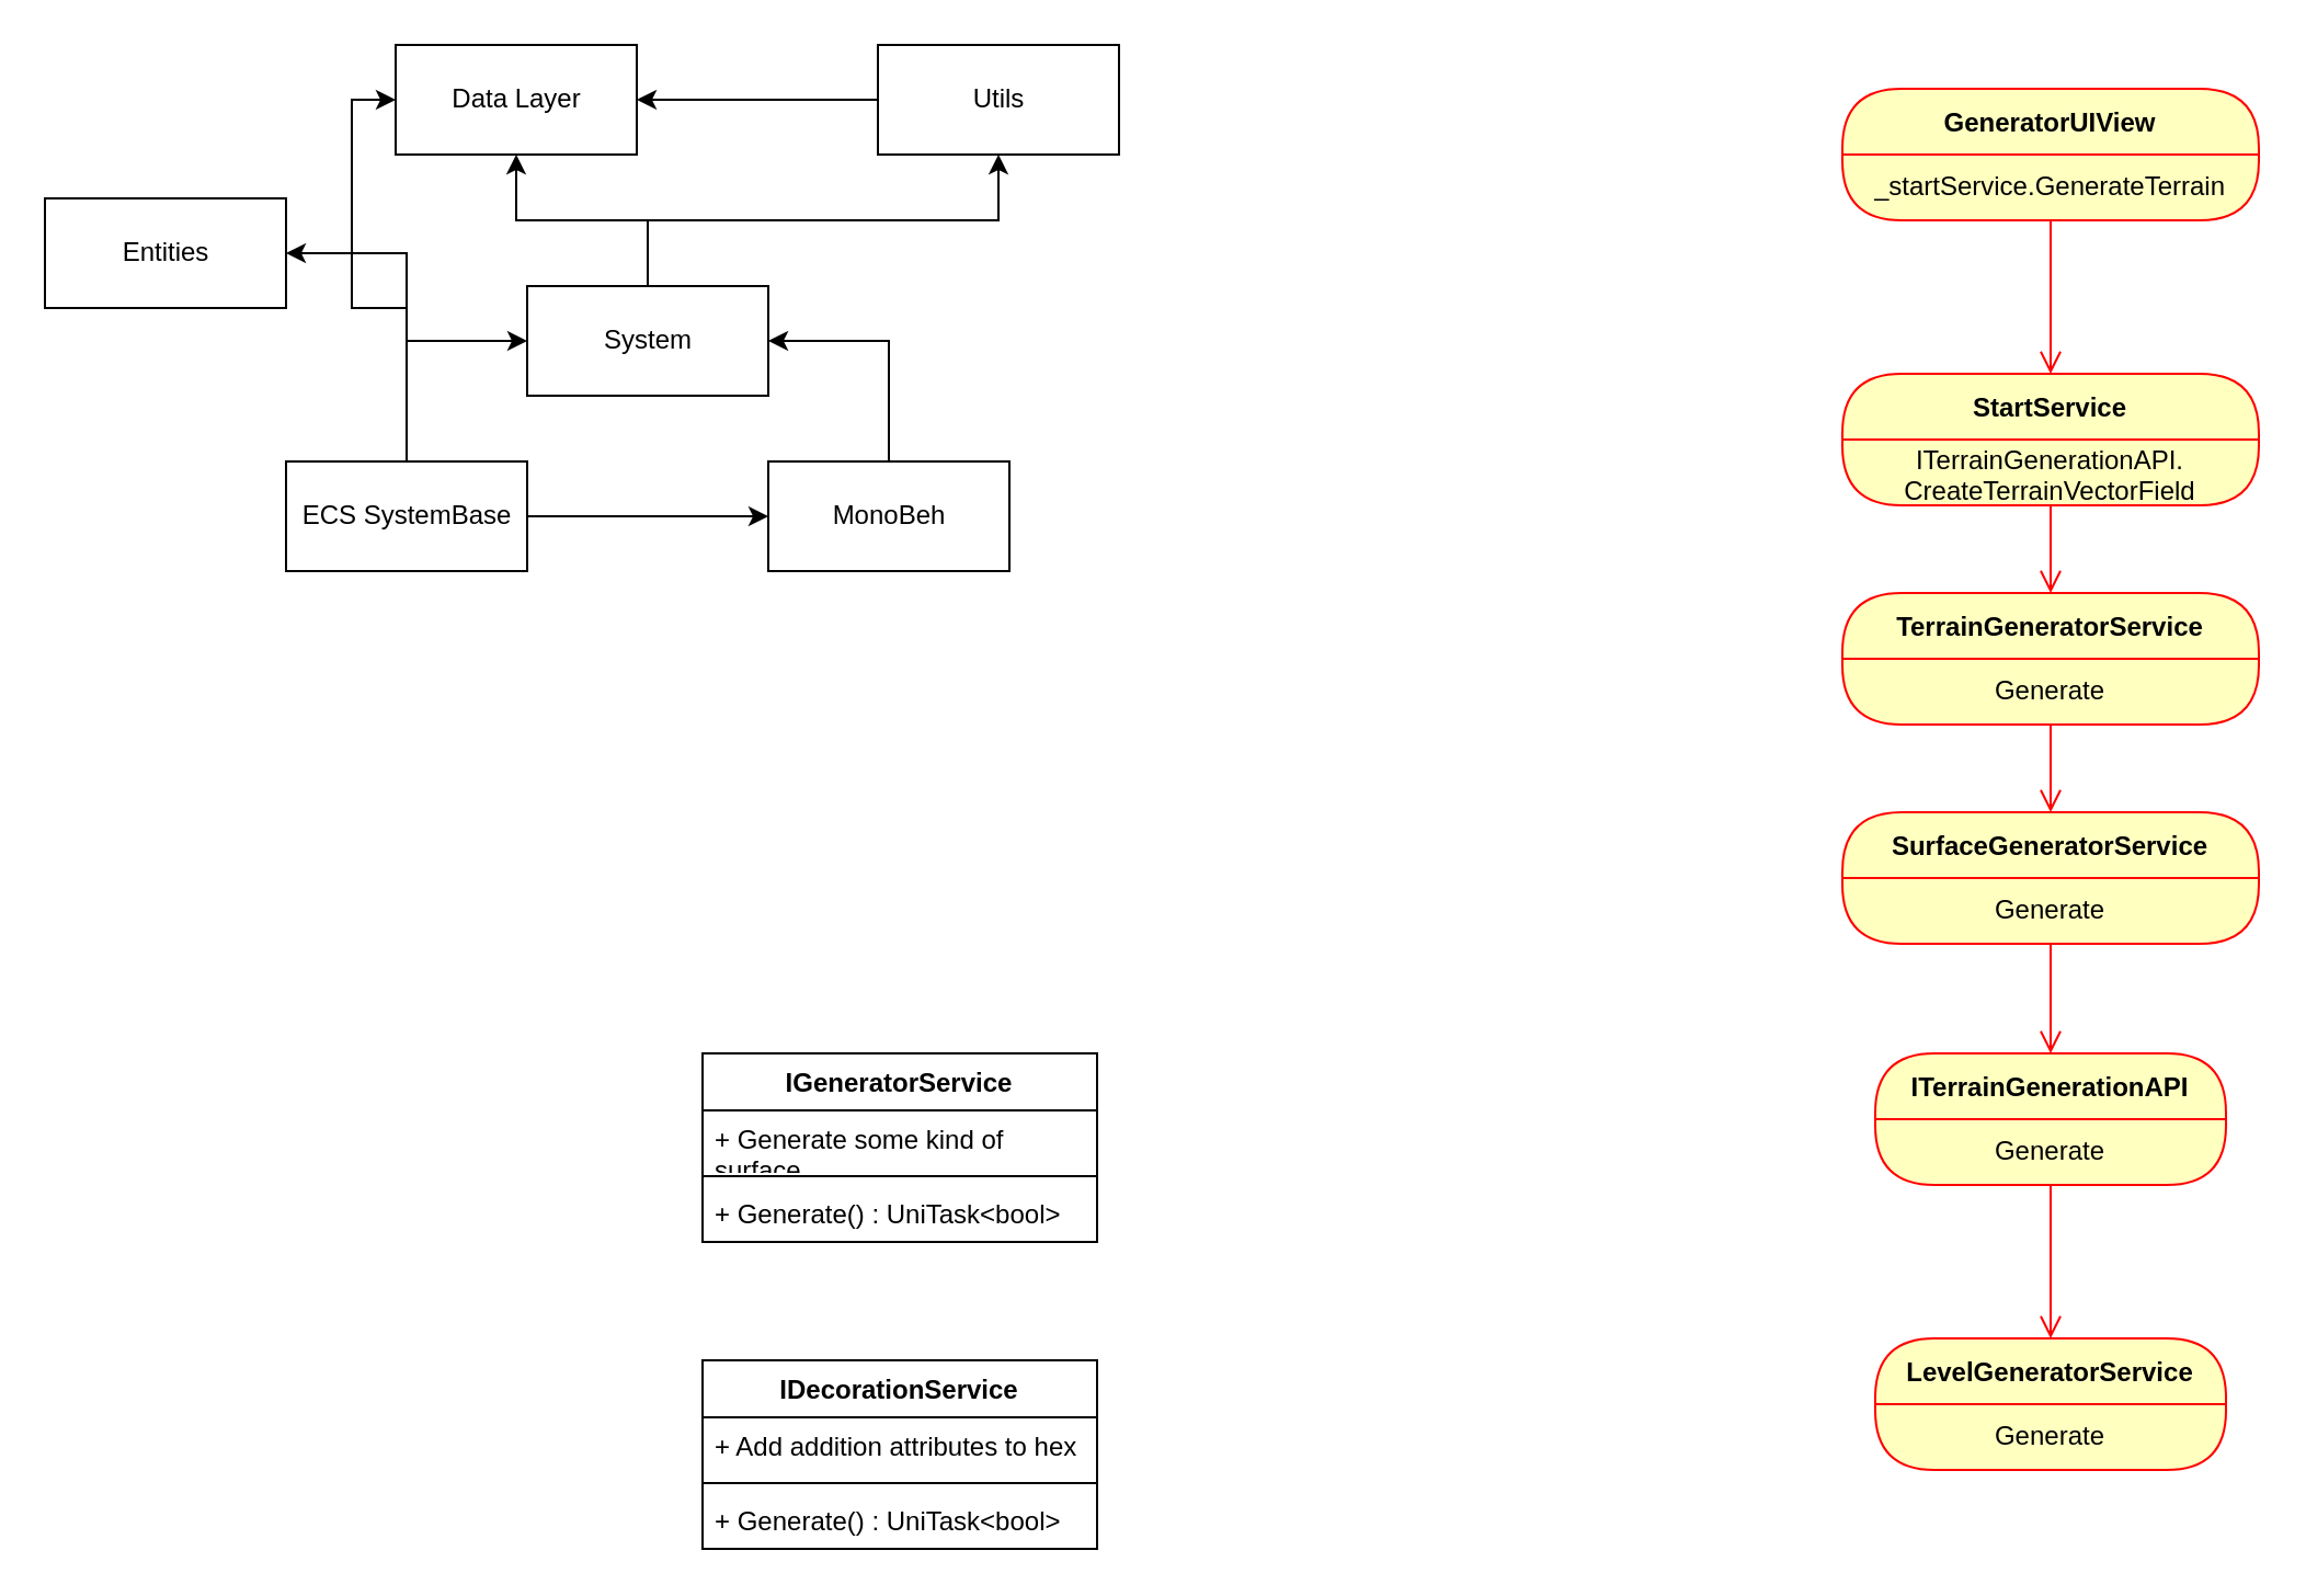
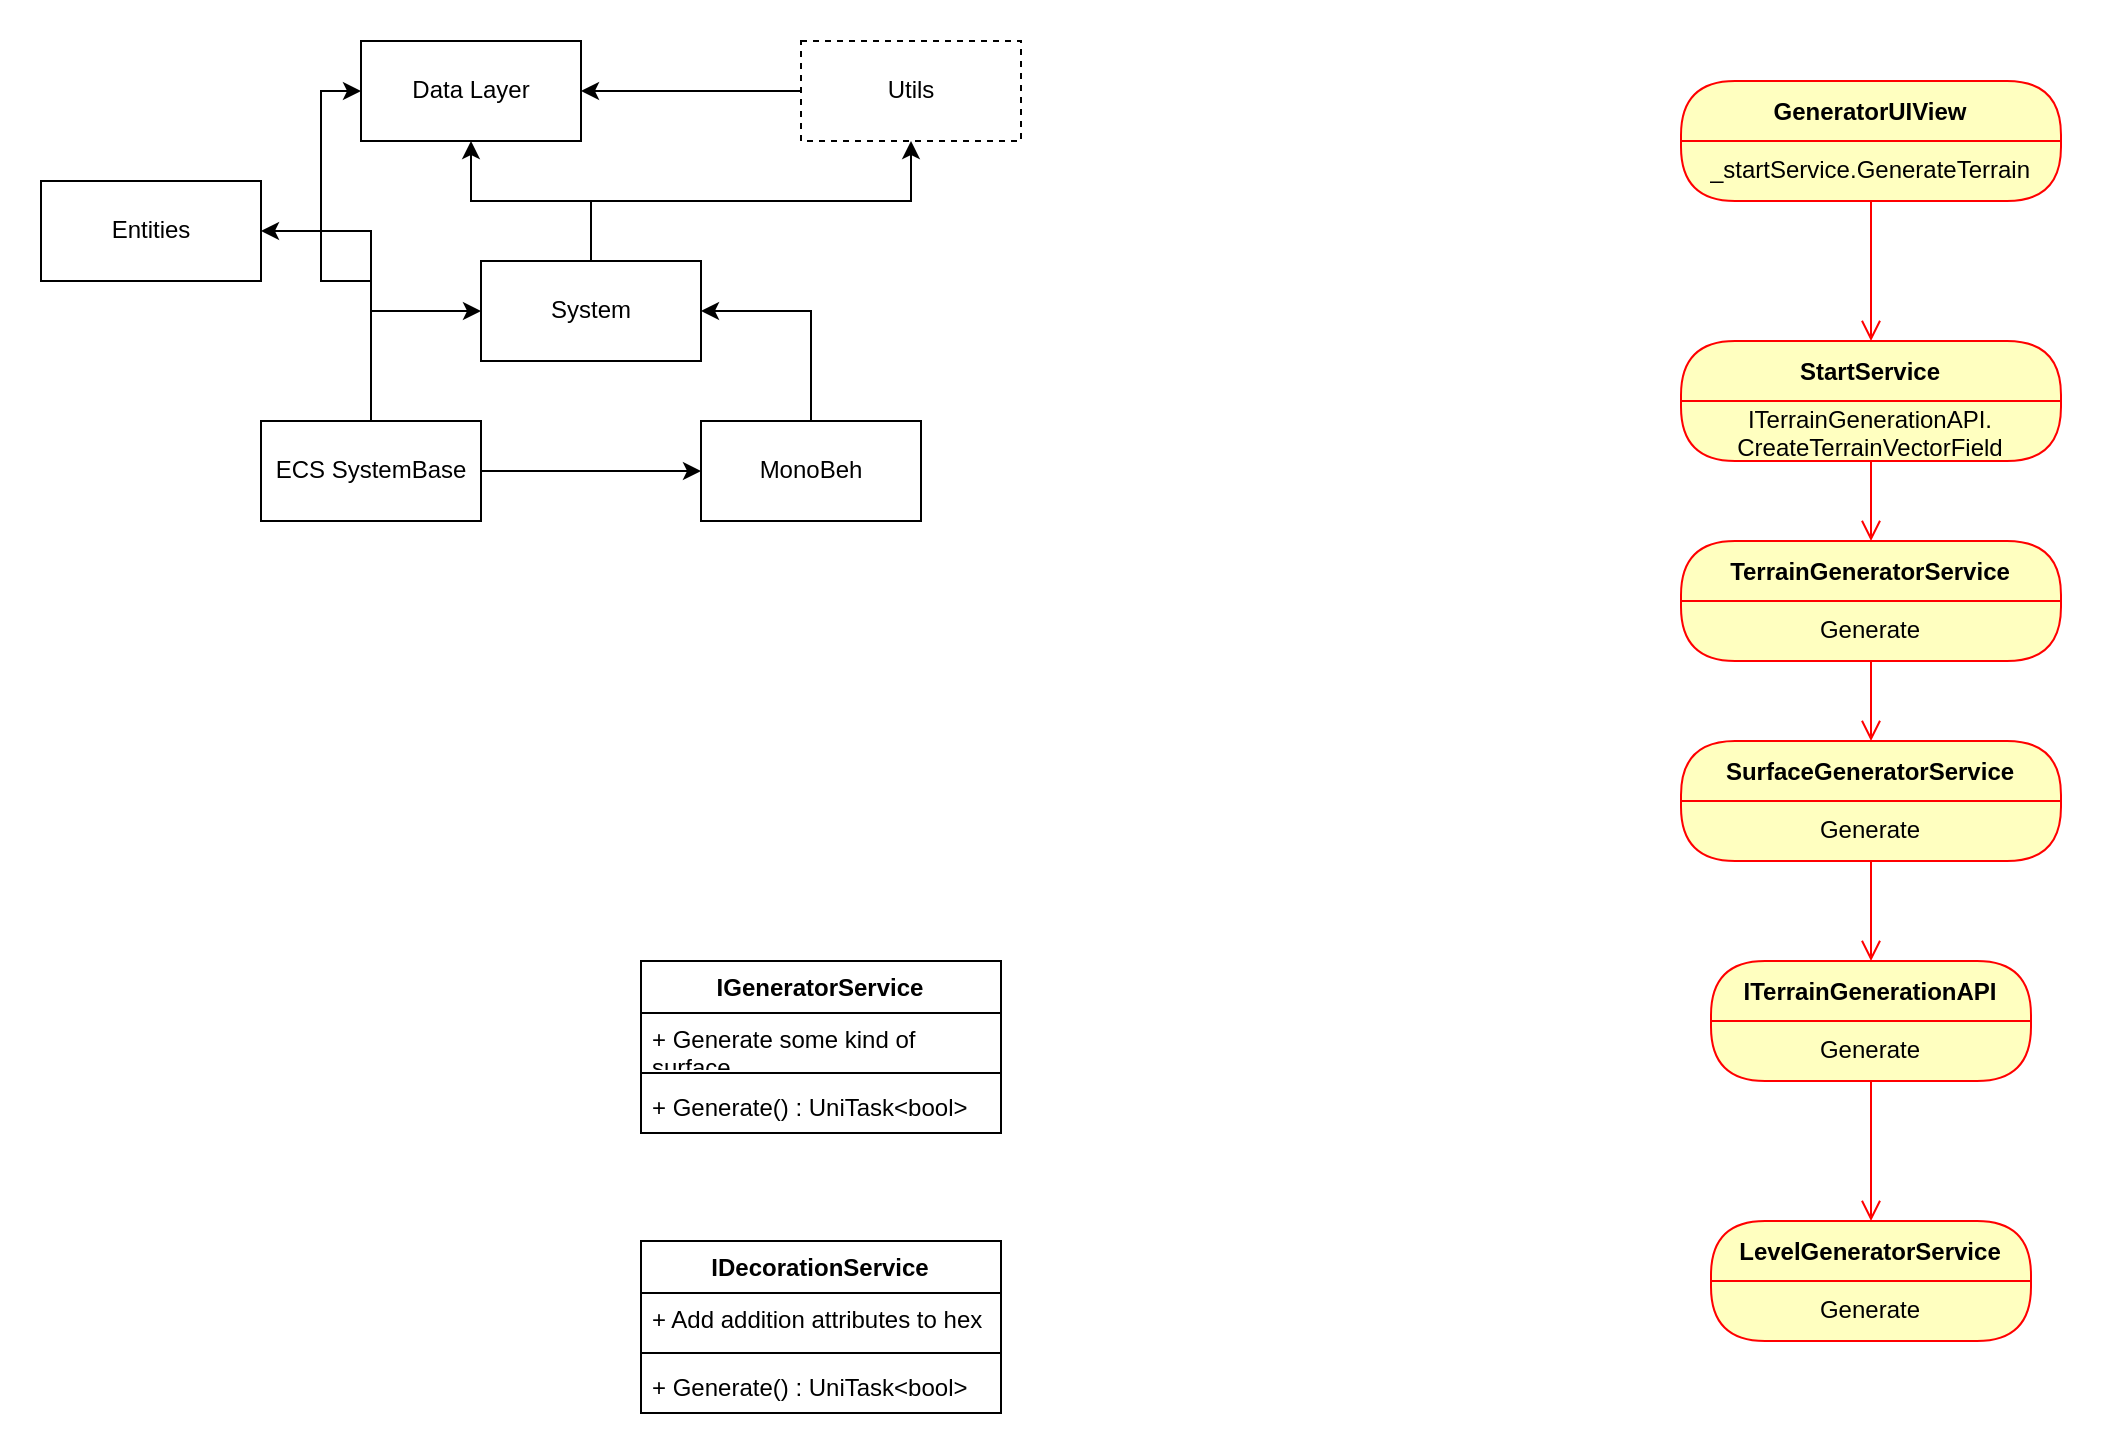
  <mxCell id="0" />
  <mxCell id="1" parent="0" />
  <mxCell id="2" value="GeneratorUIView" style="swimlane;fontStyle=1;align=center;verticalAlign=middle;childLayout=stackLayout;horizontal=1;startSize=30;horizontalStack=0;resizeParent=0;resizeLast=1;container=0;fontColor=#000000;collapsible=0;rounded=1;arcSize=30;strokeColor=#ff0000;fillColor=#ffffc0;swimlaneFillColor=#ffffc0;dropTarget=0;" vertex="1" parent="1"><mxGeometry x="840" y="40" width="190" height="60" as="geometry" /></mxCell>
  <mxCell id="3" value="_startService.GenerateTerrain" style="text;html=1;strokeColor=none;fillColor=none;align=center;verticalAlign=middle;spacingLeft=4;spacingRight=4;whiteSpace=wrap;overflow=hidden;rotatable=0;fontColor=#000000;" vertex="1" parent="2"><mxGeometry y="30" width="190" height="30" as="geometry" /></mxCell>
  <mxCell id="4" value="" style="edgeStyle=orthogonalEdgeStyle;html=1;verticalAlign=bottom;endArrow=open;endSize=8;strokeColor=#ff0000;rounded=0;" edge="1" source="2" parent="1" target="5"><mxGeometry relative="1" as="geometry"><mxPoint x="935" y="160" as="targetPoint" /></mxGeometry></mxCell>
  <mxCell id="5" value="StartService" style="swimlane;fontStyle=1;align=center;verticalAlign=middle;childLayout=stackLayout;horizontal=1;startSize=30;horizontalStack=0;resizeParent=0;resizeLast=1;container=0;fontColor=#000000;collapsible=0;rounded=1;arcSize=30;strokeColor=#ff0000;fillColor=#ffffc0;swimlaneFillColor=#ffffc0;dropTarget=0;" vertex="1" parent="1"><mxGeometry x="840" y="170" width="190" height="60" as="geometry" /></mxCell>
  <mxCell id="6" value="ITerrainGenerationAPI.&lt;br&gt;CreateTerrainVectorField" style="text;html=1;strokeColor=none;fillColor=none;align=center;verticalAlign=middle;spacingLeft=4;spacingRight=4;whiteSpace=wrap;overflow=hidden;rotatable=0;fontColor=#000000;" vertex="1" parent="5"><mxGeometry y="30" width="190" height="30" as="geometry" /></mxCell>
  <mxCell id="7" value="" style="edgeStyle=orthogonalEdgeStyle;html=1;verticalAlign=bottom;endArrow=open;endSize=8;strokeColor=#ff0000;rounded=0;" edge="1" source="5" parent="1" target="24"><mxGeometry relative="1" as="geometry"><mxPoint x="935" y="320" as="targetPoint" /></mxGeometry></mxCell>
  <mxCell id="8" value="SurfaceGeneratorService" style="swimlane;fontStyle=1;align=center;verticalAlign=middle;childLayout=stackLayout;horizontal=1;startSize=30;horizontalStack=0;resizeParent=0;resizeLast=1;container=0;fontColor=#000000;collapsible=0;rounded=1;arcSize=30;strokeColor=#ff0000;fillColor=#ffffc0;swimlaneFillColor=#ffffc0;dropTarget=0;" vertex="1" parent="1"><mxGeometry x="840" y="370" width="190" height="60" as="geometry" /></mxCell>
  <mxCell id="9" value="Generate" style="text;html=1;strokeColor=none;fillColor=none;align=center;verticalAlign=middle;spacingLeft=4;spacingRight=4;whiteSpace=wrap;overflow=hidden;rotatable=0;fontColor=#000000;" vertex="1" parent="8"><mxGeometry y="30" width="190" height="30" as="geometry" /></mxCell>
  <mxCell id="10" value="IGeneratorService" style="swimlane;fontStyle=1;align=center;verticalAlign=top;childLayout=stackLayout;horizontal=1;startSize=26;horizontalStack=0;resizeParent=1;resizeParentMax=0;resizeLast=0;collapsible=1;marginBottom=0;" vertex="1" parent="1"><mxGeometry x="320" y="480" width="180" height="86" as="geometry" /></mxCell>
  <mxCell id="11" value="+ Generate some kind of &#10;surface" style="text;strokeColor=none;fillColor=none;align=left;verticalAlign=top;spacingLeft=4;spacingRight=4;overflow=hidden;rotatable=0;points=[[0,0.5],[1,0.5]];portConstraint=eastwest;labelBackgroundColor=none;labelBorderColor=none;whiteSpace=wrap;textDirection=ltr;imageWidth=30;imageHeight=24;arcSize=12;" vertex="1" parent="10"><mxGeometry y="26" width="180" height="26" as="geometry" /></mxCell>
  <mxCell id="12" value="" style="line;strokeWidth=1;fillColor=none;align=left;verticalAlign=middle;spacingTop=-1;spacingLeft=3;spacingRight=3;rotatable=0;labelPosition=right;points=[];portConstraint=eastwest;" vertex="1" parent="10"><mxGeometry y="52" width="180" height="8" as="geometry" /></mxCell>
  <mxCell id="13" value="+ Generate() : UniTask&lt;bool&gt;" style="text;strokeColor=none;fillColor=none;align=left;verticalAlign=top;spacingLeft=4;spacingRight=4;overflow=hidden;rotatable=0;points=[[0,0.5],[1,0.5]];portConstraint=eastwest;" vertex="1" parent="10"><mxGeometry y="60" width="180" height="26" as="geometry" /></mxCell>
  <mxCell id="14" value="IDecorationService" style="swimlane;fontStyle=1;align=center;verticalAlign=top;childLayout=stackLayout;horizontal=1;startSize=26;horizontalStack=0;resizeParent=1;resizeParentMax=0;resizeLast=0;collapsible=1;marginBottom=0;" vertex="1" parent="1"><mxGeometry x="320" y="620" width="180" height="86" as="geometry" /></mxCell>
  <mxCell id="15" value="+ Add addition attributes to hex" style="text;strokeColor=none;fillColor=none;align=left;verticalAlign=top;spacingLeft=4;spacingRight=4;overflow=hidden;rotatable=0;points=[[0,0.5],[1,0.5]];portConstraint=eastwest;labelBackgroundColor=none;labelBorderColor=none;whiteSpace=wrap;textDirection=ltr;imageWidth=30;imageHeight=24;arcSize=12;" vertex="1" parent="14"><mxGeometry y="26" width="180" height="26" as="geometry" /></mxCell>
  <mxCell id="16" value="" style="line;strokeWidth=1;fillColor=none;align=left;verticalAlign=middle;spacingTop=-1;spacingLeft=3;spacingRight=3;rotatable=0;labelPosition=right;points=[];portConstraint=eastwest;" vertex="1" parent="14"><mxGeometry y="52" width="180" height="8" as="geometry" /></mxCell>
  <mxCell id="17" value="+ Generate() : UniTask&lt;bool&gt;" style="text;strokeColor=none;fillColor=none;align=left;verticalAlign=top;spacingLeft=4;spacingRight=4;overflow=hidden;rotatable=0;points=[[0,0.5],[1,0.5]];portConstraint=eastwest;" vertex="1" parent="14"><mxGeometry y="60" width="180" height="26" as="geometry" /></mxCell>
  <mxCell id="18" value="ITerrainGenerationAPI" style="swimlane;fontStyle=1;align=center;verticalAlign=middle;childLayout=stackLayout;horizontal=1;startSize=30;horizontalStack=0;resizeParent=0;resizeLast=1;container=0;fontColor=#000000;collapsible=0;rounded=1;arcSize=30;strokeColor=#ff0000;fillColor=#ffffc0;swimlaneFillColor=#ffffc0;dropTarget=0;labelBackgroundColor=none;labelBorderColor=none;html=0;" vertex="1" parent="1"><mxGeometry x="855" y="480" width="160" height="60" as="geometry" /></mxCell>
  <mxCell id="19" value="Generate" style="text;html=1;strokeColor=none;fillColor=none;align=center;verticalAlign=middle;spacingLeft=4;spacingRight=4;whiteSpace=wrap;overflow=hidden;rotatable=0;fontColor=#000000;labelBackgroundColor=none;labelBorderColor=none;" vertex="1" parent="18"><mxGeometry y="30" width="160" height="30" as="geometry" /></mxCell>
  <mxCell id="20" value="" style="edgeStyle=orthogonalEdgeStyle;html=1;verticalAlign=bottom;endArrow=open;endSize=8;strokeColor=#ff0000;rounded=0;" edge="1" source="18" parent="1" target="22"><mxGeometry relative="1" as="geometry"><mxPoint x="950" y="600" as="targetPoint" /></mxGeometry></mxCell>
  <mxCell id="21" value="" style="edgeStyle=orthogonalEdgeStyle;html=1;verticalAlign=bottom;endArrow=open;endSize=8;strokeColor=#ff0000;rounded=0;" edge="1" parent="1" source="9" target="18"><mxGeometry relative="1" as="geometry"><mxPoint x="960" y="610" as="targetPoint" /><mxPoint x="960" y="550" as="sourcePoint" /></mxGeometry></mxCell>
  <mxCell id="22" value="LevelGeneratorService" style="swimlane;fontStyle=1;align=center;verticalAlign=middle;childLayout=stackLayout;horizontal=1;startSize=30;horizontalStack=0;resizeParent=0;resizeLast=1;container=0;fontColor=#000000;collapsible=0;rounded=1;arcSize=30;strokeColor=#ff0000;fillColor=#ffffc0;swimlaneFillColor=#ffffc0;dropTarget=0;labelBackgroundColor=none;labelBorderColor=none;html=0;" vertex="1" parent="1"><mxGeometry x="855" y="610" width="160" height="60" as="geometry" /></mxCell>
  <mxCell id="23" value="Generate" style="text;html=1;strokeColor=none;fillColor=none;align=center;verticalAlign=middle;spacingLeft=4;spacingRight=4;whiteSpace=wrap;overflow=hidden;rotatable=0;fontColor=#000000;labelBackgroundColor=none;labelBorderColor=none;" vertex="1" parent="22"><mxGeometry y="30" width="160" height="30" as="geometry" /></mxCell>
  <mxCell id="24" value="TerrainGeneratorService" style="swimlane;fontStyle=1;align=center;verticalAlign=middle;childLayout=stackLayout;horizontal=1;startSize=30;horizontalStack=0;resizeParent=0;resizeLast=1;container=0;fontColor=#000000;collapsible=0;rounded=1;arcSize=30;strokeColor=#ff0000;fillColor=#ffffc0;swimlaneFillColor=#ffffc0;dropTarget=0;" vertex="1" parent="1"><mxGeometry x="840" y="270" width="190" height="60" as="geometry" /></mxCell>
  <mxCell id="25" value="Generate" style="text;html=1;strokeColor=none;fillColor=none;align=center;verticalAlign=middle;spacingLeft=4;spacingRight=4;whiteSpace=wrap;overflow=hidden;rotatable=0;fontColor=#000000;" vertex="1" parent="24"><mxGeometry y="30" width="190" height="30" as="geometry" /></mxCell>
  <mxCell id="26" value="" style="edgeStyle=orthogonalEdgeStyle;html=1;verticalAlign=bottom;endArrow=open;endSize=8;strokeColor=#ff0000;rounded=0;" edge="1" parent="1" source="24" target="8"><mxGeometry relative="1" as="geometry"><mxPoint x="1120" y="250" as="targetPoint" /><mxPoint x="1100" y="380" as="sourcePoint" /></mxGeometry></mxCell>
  <mxCell id="27" value="Data Layer" style="html=1;labelBackgroundColor=none;labelBorderColor=none;fillColor=none;" vertex="1" parent="1"><mxGeometry x="180" y="20" width="110" height="50" as="geometry" /></mxCell>
  <mxCell id="28" style="edgeStyle=orthogonalEdgeStyle;rounded=0;orthogonalLoop=1;jettySize=auto;html=1;exitX=0.5;exitY=0;exitDx=0;exitDy=0;" edge="1" parent="1" source="30" target="27"><mxGeometry relative="1" as="geometry" /></mxCell>
  <mxCell id="29" style="edgeStyle=orthogonalEdgeStyle;rounded=0;orthogonalLoop=1;jettySize=auto;html=1;exitX=0.5;exitY=0;exitDx=0;exitDy=0;" edge="1" parent="1" source="30" target="39"><mxGeometry relative="1" as="geometry" /></mxCell>
  <mxCell id="30" value="System" style="html=1;labelBackgroundColor=none;labelBorderColor=none;fillColor=none;" vertex="1" parent="1"><mxGeometry x="240" y="130" width="110" height="50" as="geometry" /></mxCell>
  <mxCell id="31" style="edgeStyle=orthogonalEdgeStyle;rounded=0;orthogonalLoop=1;jettySize=auto;html=1;exitX=0.5;exitY=0;exitDx=0;exitDy=0;entryX=0;entryY=0.5;entryDx=0;entryDy=0;" edge="1" parent="1" source="34" target="30"><mxGeometry relative="1" as="geometry" /></mxCell>
  <mxCell id="32" style="edgeStyle=orthogonalEdgeStyle;rounded=0;orthogonalLoop=1;jettySize=auto;html=1;exitX=0.5;exitY=0;exitDx=0;exitDy=0;entryX=1;entryY=0.5;entryDx=0;entryDy=0;" edge="1" parent="1" source="34" target="40"><mxGeometry relative="1" as="geometry" /></mxCell>
  <mxCell id="33" style="edgeStyle=orthogonalEdgeStyle;rounded=0;orthogonalLoop=1;jettySize=auto;html=1;exitX=1;exitY=0.5;exitDx=0;exitDy=0;" edge="1" parent="1" source="34" target="36"><mxGeometry relative="1" as="geometry" /></mxCell>
  <mxCell id="34" value="ECS SystemBase" style="html=1;labelBackgroundColor=none;labelBorderColor=none;fillColor=none;" vertex="1" parent="1"><mxGeometry x="130" y="210" width="110" height="50" as="geometry" /></mxCell>
  <mxCell id="35" style="edgeStyle=orthogonalEdgeStyle;rounded=0;orthogonalLoop=1;jettySize=auto;html=1;exitX=0.5;exitY=0;exitDx=0;exitDy=0;entryX=1;entryY=0.5;entryDx=0;entryDy=0;" edge="1" parent="1" source="36" target="30"><mxGeometry relative="1" as="geometry" /></mxCell>
  <mxCell id="36" value="MonoBeh" style="html=1;labelBackgroundColor=none;labelBorderColor=none;fillColor=none;" vertex="1" parent="1"><mxGeometry x="350" y="210" width="110" height="50" as="geometry" /></mxCell>
  <mxCell id="37" style="edgeStyle=orthogonalEdgeStyle;rounded=0;orthogonalLoop=1;jettySize=auto;html=1;entryX=0;entryY=0.5;entryDx=0;entryDy=0;" edge="1" parent="1" source="34" target="27"><mxGeometry relative="1" as="geometry"><mxPoint x="195" y="220" as="sourcePoint" /><mxPoint x="250" y="165" as="targetPoint" /></mxGeometry></mxCell>
  <mxCell id="38" style="edgeStyle=orthogonalEdgeStyle;rounded=0;orthogonalLoop=1;jettySize=auto;html=1;exitX=0;exitY=0.5;exitDx=0;exitDy=0;" edge="1" parent="1" source="39" target="27"><mxGeometry relative="1" as="geometry" /></mxCell>
- <mxCell id="39" value="Utils" style="html=1;labelBackgroundColor=none;labelBorderColor=none;fillColor=none;" vertex="1" parent="1"><mxGeometry x="400" y="20" width="110" height="50" as="geometry" /></mxCell>
+ <mxCell id="39" value="Utils" style="html=1;labelBackgroundColor=none;labelBorderColor=none;fillColor=none;dashed=1;" vertex="1" parent="1"><mxGeometry x="400" y="20" width="110" height="50" as="geometry" /></mxCell>
  <mxCell id="40" value="Entities" style="html=1;labelBackgroundColor=none;labelBorderColor=none;fillColor=none;" vertex="1" parent="1"><mxGeometry x="20" y="90" width="110" height="50" as="geometry" /></mxCell>
